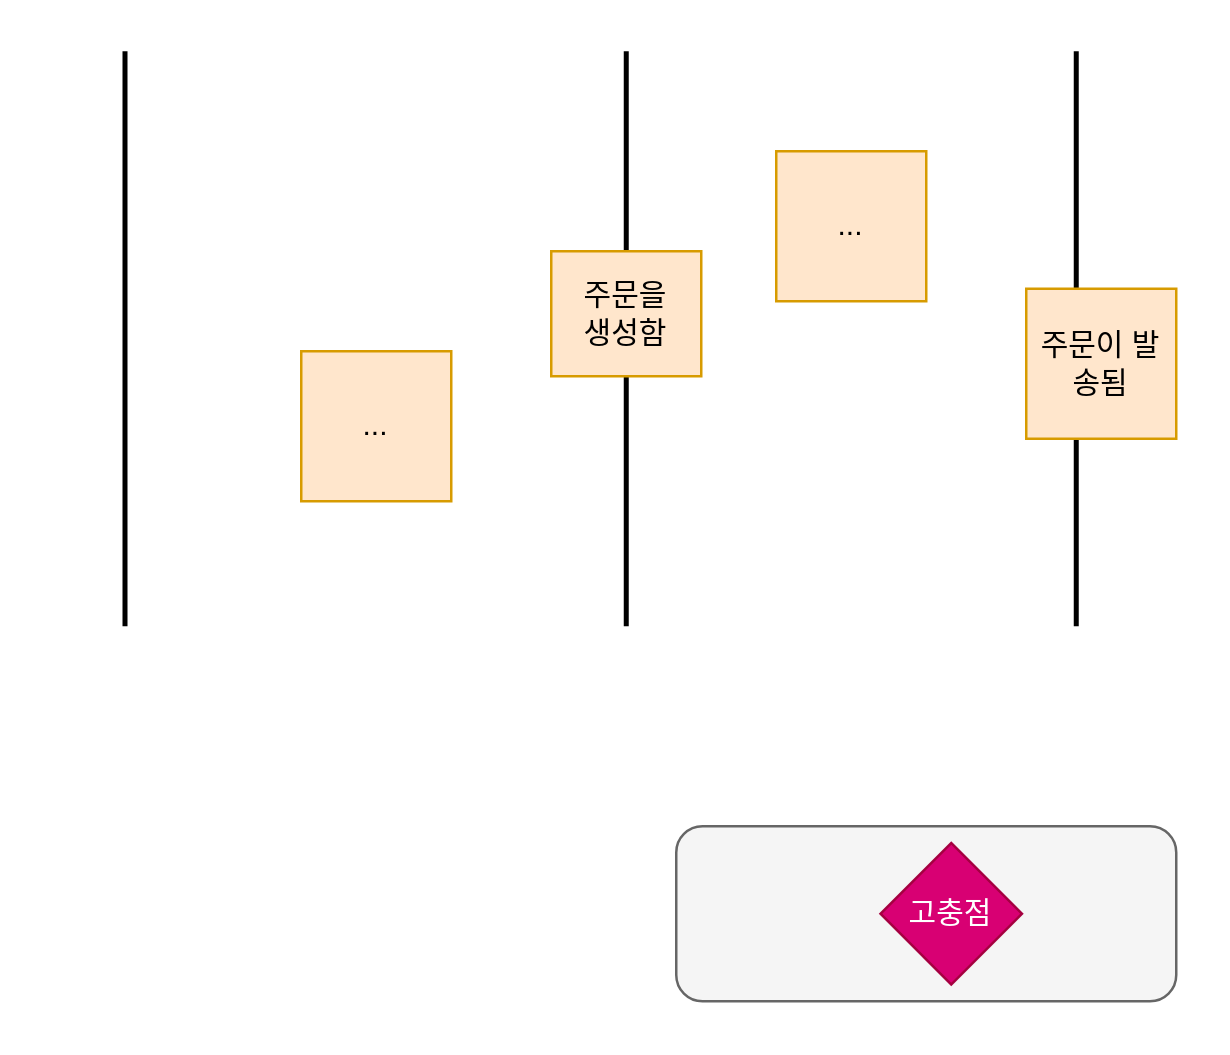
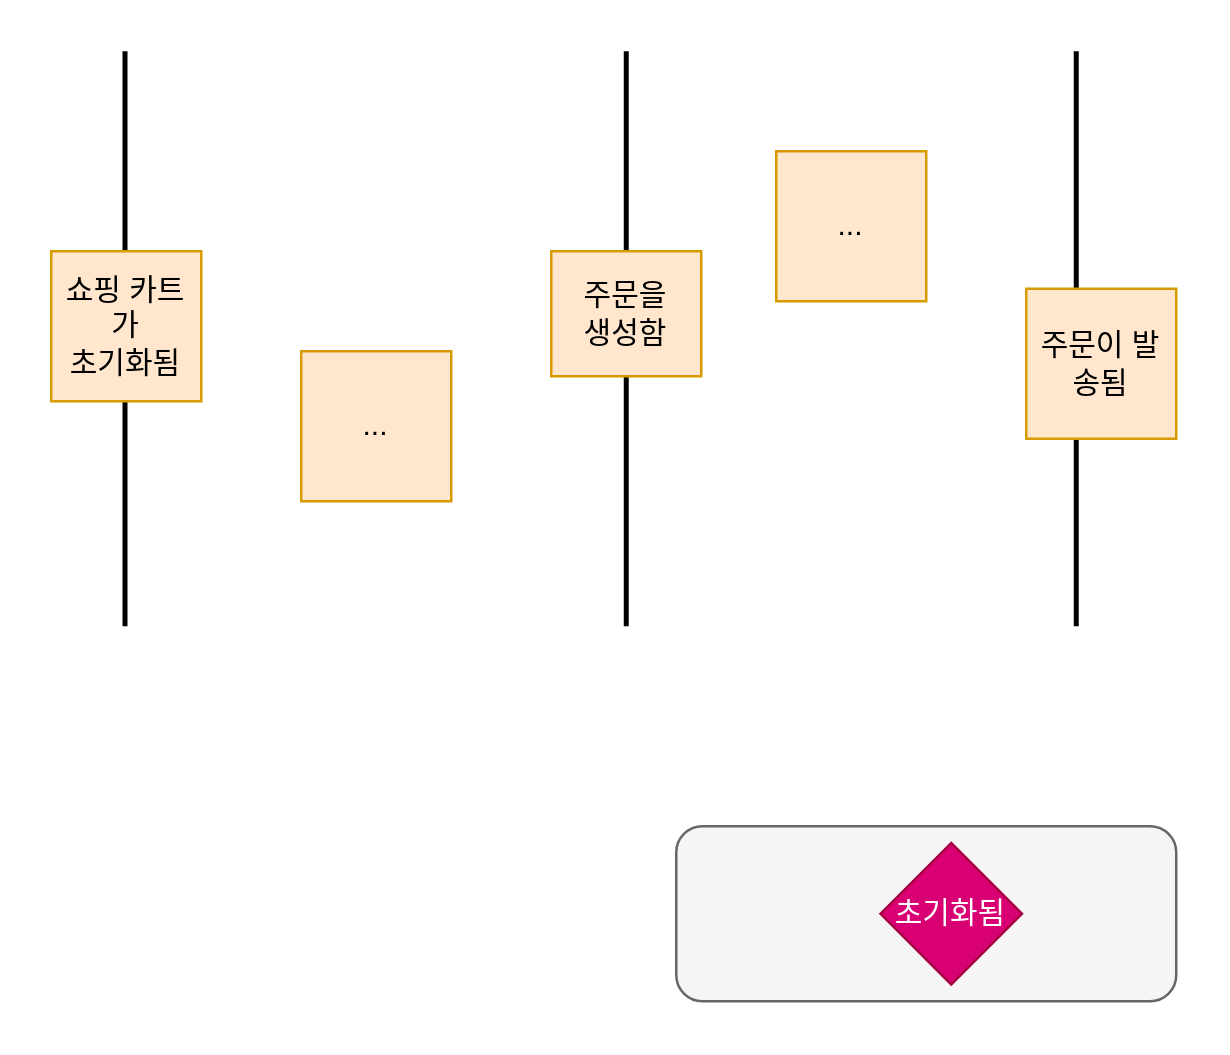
  <mxCell id="0" />
  <mxCell id="1" parent="0" />
  <mxCell id="2" value="" style="endArrow=none;html=1;rounded=0;strokeWidth=2;" edge="1" parent="1"><mxGeometry width="50" height="50" relative="1" as="geometry"><mxPoint x="430" y="250" as="sourcePoint" /><mxPoint x="430" y="20" as="targetPoint" /></mxGeometry></mxCell>
  <mxCell id="3" value="" style="endArrow=none;html=1;rounded=0;strokeWidth=2;" edge="1" parent="1"><mxGeometry width="50" height="50" relative="1" as="geometry"><mxPoint x="250" y="250" as="sourcePoint" /><mxPoint x="250" y="20" as="targetPoint" /></mxGeometry></mxCell>
  <mxCell id="4" value="" style="endArrow=none;html=1;rounded=0;strokeWidth=2;" edge="1" parent="1"><mxGeometry width="50" height="50" relative="1" as="geometry"><mxPoint x="49.5" y="250" as="sourcePoint" /><mxPoint x="49.5" y="20" as="targetPoint" /></mxGeometry></mxCell>
  <mxCell id="5" value="" style="rounded=1;whiteSpace=wrap;html=1;fillColor=#f5f5f5;fontColor=#333333;strokeColor=#666666;" vertex="1" parent="1"><mxGeometry x="270" y="330" width="200" height="70" as="geometry" /></mxCell>
+ <mxCell id="6" value="쇼핑 카트가&lt;div&gt;초기화됨&lt;/div&gt;" style="whiteSpace=wrap;html=1;aspect=fixed;fillColor=#ffe6cc;strokeColor=#d79b00;" vertex="1" parent="1"><mxGeometry x="20" y="100" width="60" height="60" as="geometry" /></mxCell>
  <mxCell id="7" value="주문을&lt;div&gt;생성함&lt;/div&gt;" style="whiteSpace=wrap;html=1;aspect=fixed;fillColor=#ffe6cc;strokeColor=#d79b00;" vertex="1" parent="1"><mxGeometry x="220" y="100" width="60" height="50" as="geometry" /></mxCell>
  <mxCell id="8" value="..." style="whiteSpace=wrap;html=1;aspect=fixed;fillColor=#ffe6cc;strokeColor=#d79b00;" vertex="1" parent="1"><mxGeometry x="120" y="140" width="60" height="60" as="geometry" /></mxCell>
  <mxCell id="9" value="주문이 발송됨" style="whiteSpace=wrap;html=1;aspect=fixed;fillColor=#ffe6cc;strokeColor=#d79b00;" vertex="1" parent="1"><mxGeometry x="410" y="115" width="60" height="60" as="geometry" /></mxCell>
  <mxCell id="10" value="..." style="whiteSpace=wrap;html=1;aspect=fixed;fillColor=#ffe6cc;strokeColor=#d79b00;" vertex="1" parent="1"><mxGeometry x="310" y="60" width="60" height="60" as="geometry" /></mxCell>
  <mxCell id="11" value="" style="whiteSpace=wrap;html=1;aspect=fixed;fillColor=#d80073;strokeColor=#A50040;rotation=45;fontColor=#ffffff;" vertex="1" parent="1"><mxGeometry x="360" y="345" width="40" height="40" as="geometry" /></mxCell>
- <mxCell id="12" value="고충점" style="text;html=1;align=center;verticalAlign=middle;whiteSpace=wrap;rounded=0;fontColor=#FFFFFF;" vertex="1" parent="1"><mxGeometry x="350" y="350" width="60" height="30" as="geometry" /></mxCell>
+ <mxCell id="12" value="초기화됨" style="text;html=1;align=center;verticalAlign=middle;whiteSpace=wrap;rounded=0;fontColor=#FFFFFF;" vertex="1" parent="1"><mxGeometry x="350" y="350" width="60" height="30" as="geometry" /></mxCell>
